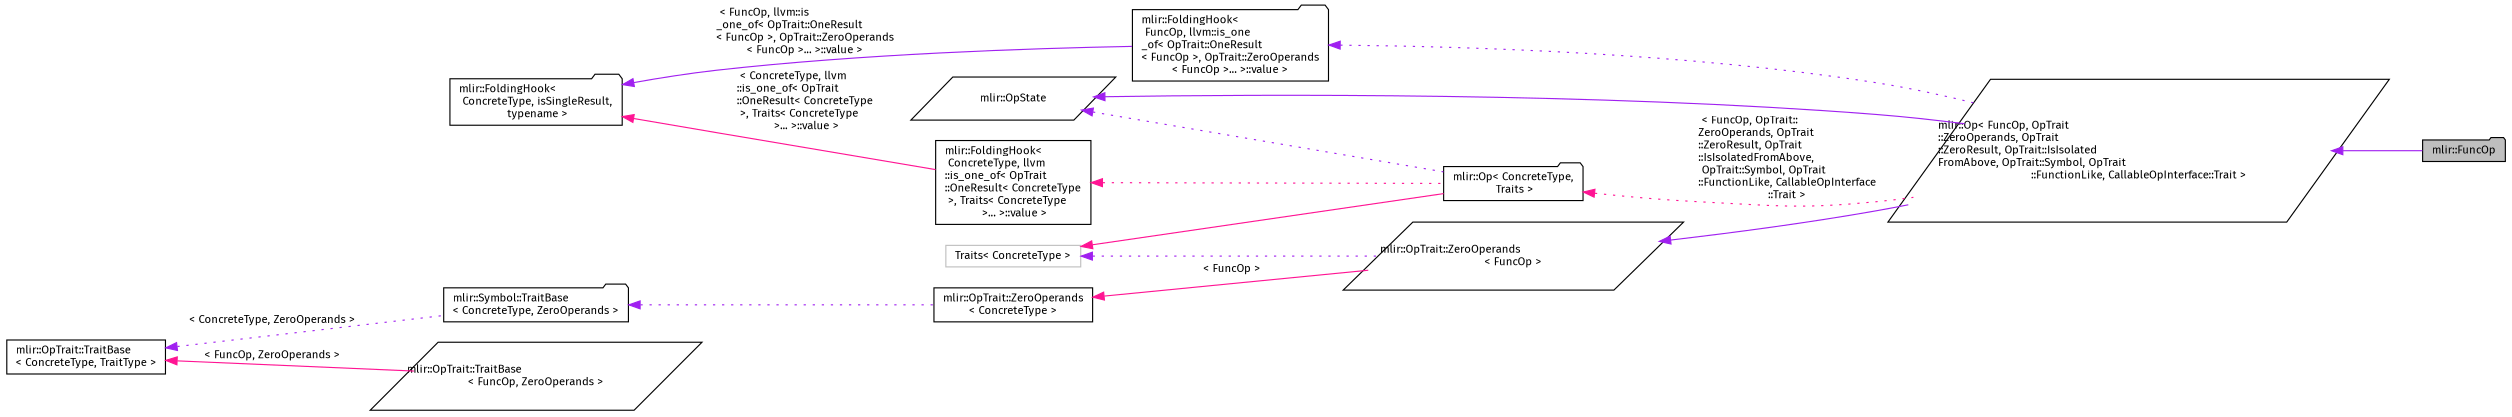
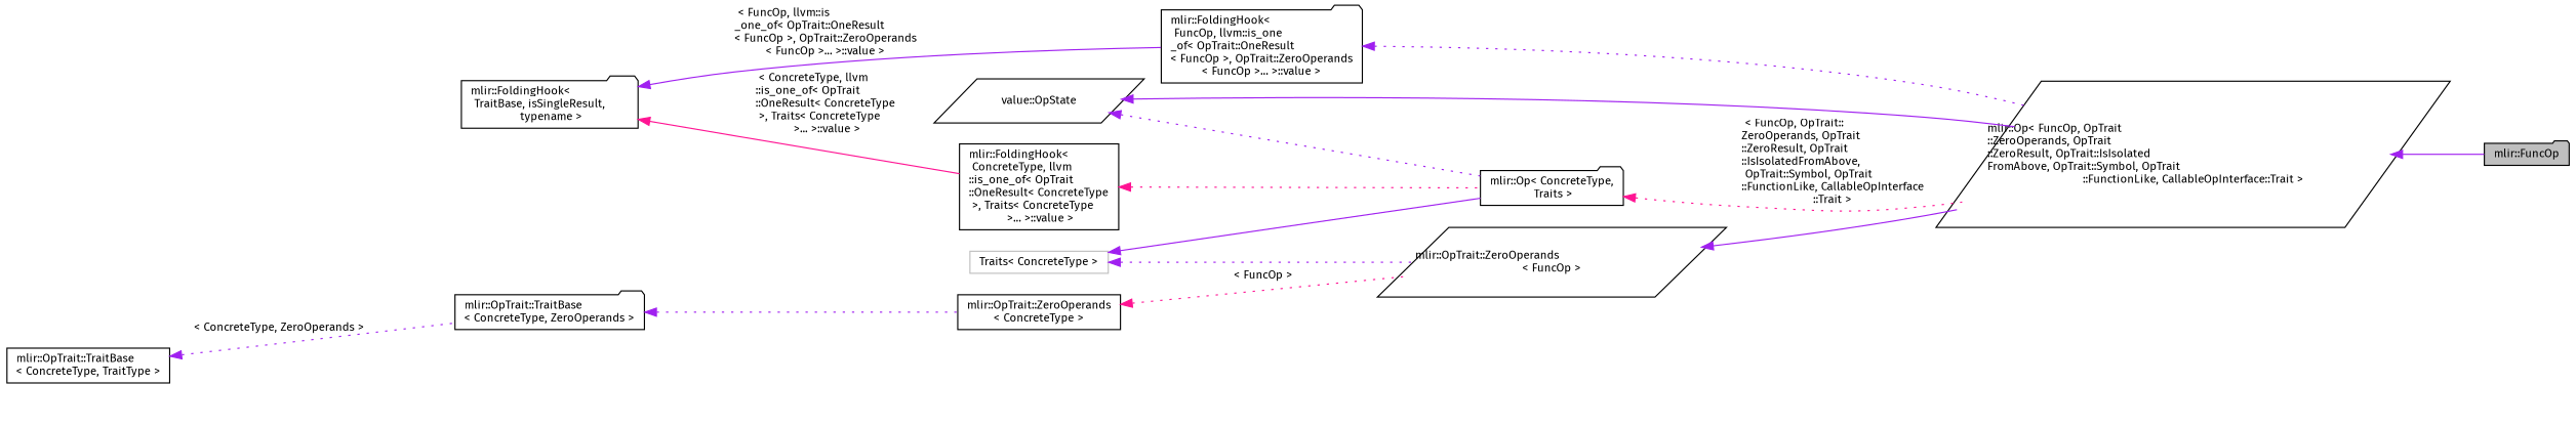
  digraph {
    fontname="Fira Sans"
    rankdir=LR
    node [color=black fontname="Fira Sans" fontsize=10 shape=folder]
    edge [color=purple dir=back fontname="Fira Sans" fontsize=10 labelfontname=Helvetica labelfontsize=10 style=dotted]
    n1 [fillcolor=grey75 fontcolor=black height=0.2 label="mlir::FuncOp" style=filled width=0.4]
    n2 [height=0.2 label="mlir::Op\< FuncOp, OpTrait\l::ZeroOperands, OpTrait\l::ZeroResult, OpTrait::IsIsolated\lFromAbove, OpTrait::Symbol, OpTrait\l::FunctionLike, CallableOpInterface::Trait \>" shape=parallelogram width=0.4]
-   n3 [height=0.2 label="mlir::OpState" shape=parallelogram width=0.4]
+   n3 [height=0.2 label="value::OpState" shape=parallelogram width=0.4]
    n4 [height=0.2 label="mlir::Op\< ConcreteType,\l Traits \>" width=0.4]
    n5 [height=0.2 label="mlir::OpTrait::ZeroOperands\l\< FuncOp \>" shape=parallelogram width=0.4]
-   n6 [height=0.2 label="mlir::OpTrait::TraitBase\l\< FuncOp, ZeroOperands \>" shape=parallelogram width=0.4]
    n7 [height=0.2 label="mlir::OpTrait::TraitBase\l\< ConcreteType, TraitType \>" shape=box width=0.4]
-   n8 [height=0.2 label="mlir::Symbol::TraitBase\l\< ConcreteType, ZeroOperands \>" width=0.4]
+   n8 [height=0.2 label="mlir::OpTrait::TraitBase\l\< ConcreteType, ZeroOperands \>" width=0.4]
    n9 [height=0.2 label="mlir::OpTrait::ZeroOperands\l\< ConcreteType \>" shape=box width=0.4]
    n10 [height=0.2 label="mlir::FoldingHook\<\l FuncOp, llvm::is_one\l_of\< OpTrait::OneResult\l\< FuncOp \>, OpTrait::ZeroOperands\l\< FuncOp \>... \>::value \>" width=0.4]
-   n11 [height=0.2 label="mlir::FoldingHook\<\l ConcreteType, isSingleResult,\l typename \>" width=0.4]
+   n11 [height=0.2 label="mlir::FoldingHook\<\l TraitBase, isSingleResult,\l typename \>" width=0.4]
    n12 [height=0.2 label="mlir::FoldingHook\<\l ConcreteType, llvm\l::is_one_of\< OpTrait\l::OneResult\< ConcreteType\l \>, Traits\< ConcreteType\l \>... \>::value \>" shape=box width=0.4]
    n13 [color=grey75 height=0.2 label="Traits\< ConcreteType \>" shape=box width=0.4]
    n2 -> n1 [style=solid]
    n3 -> n2 [style=solid]
    n3 -> n4
    n4 -> n2 [color=deeppink label=" \< FuncOp, OpTrait::\lZeroOperands, OpTrait\l::ZeroResult, OpTrait\l::IsIsolatedFromAbove,\l OpTrait::Symbol, OpTrait\l::FunctionLike, CallableOpInterface\l::Trait \>"]
    n5 -> n2 [style=solid]
-   n7 -> n6 [color=deeppink label=" \< FuncOp, ZeroOperands \>" style=solid]
    n7 -> n8 [label=" \< ConcreteType, ZeroOperands \>"]
    n8 -> n9
-   n9 -> n5 [color=deeppink label=" \< FuncOp \>" style=solid]
+   n9 -> n5 [color=deeppink label=" \< FuncOp \>"]
    n10 -> n2
    n11 -> n10 [label=" \< FuncOp, llvm::is\l_one_of\< OpTrait::OneResult\l\< FuncOp \>, OpTrait::ZeroOperands\l\< FuncOp \>... \>::value \>" style=solid]
    n11 -> n12 [color=deeppink label=" \< ConcreteType, llvm\l::is_one_of\< OpTrait\l::OneResult\< ConcreteType\l \>, Traits\< ConcreteType\l \>... \>::value \>" style=solid]
    n12 -> n4 [color=deeppink]
-   n13 -> n4 [color=deeppink style=solid]
+   n13 -> n4 [style=solid]
    n13 -> n5
  }
